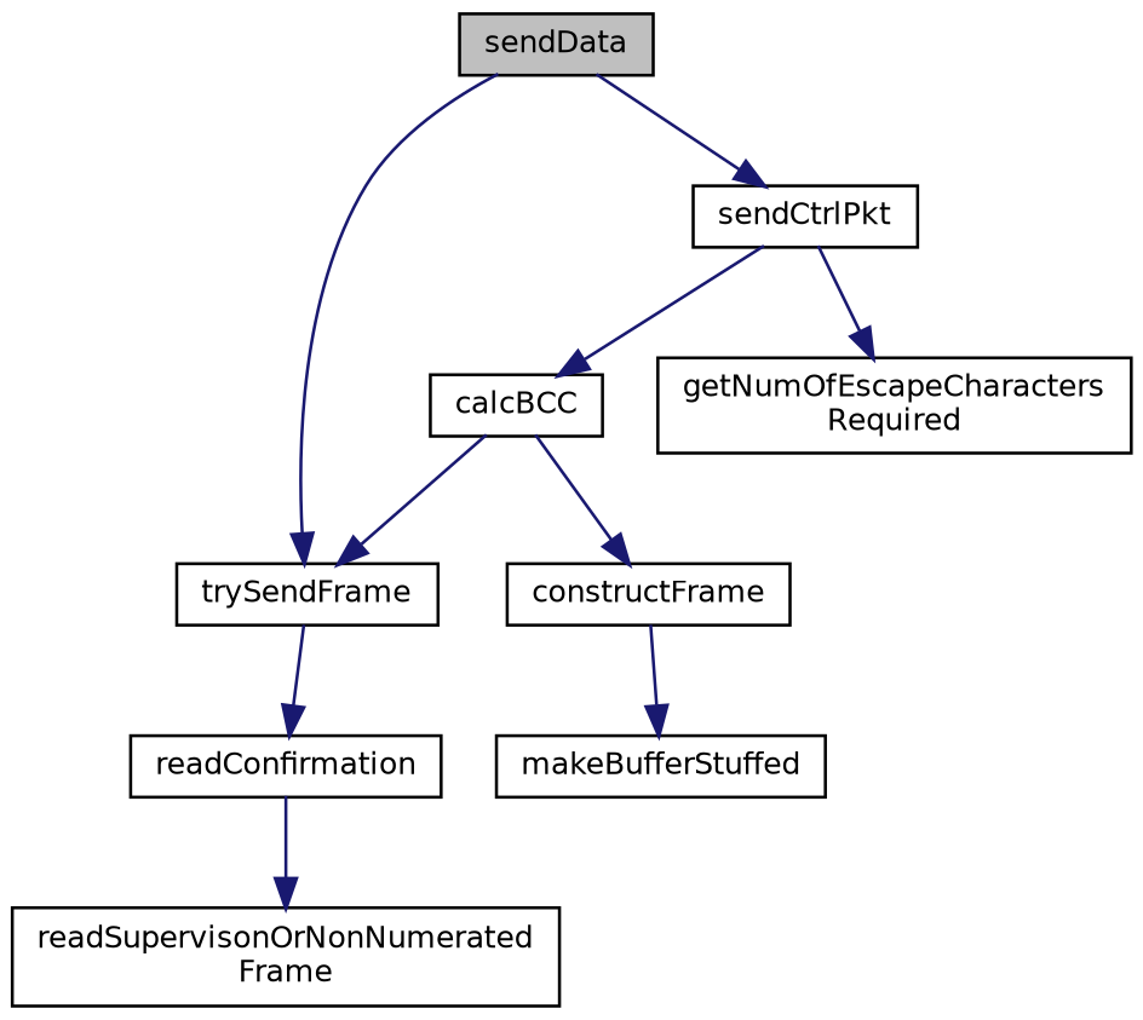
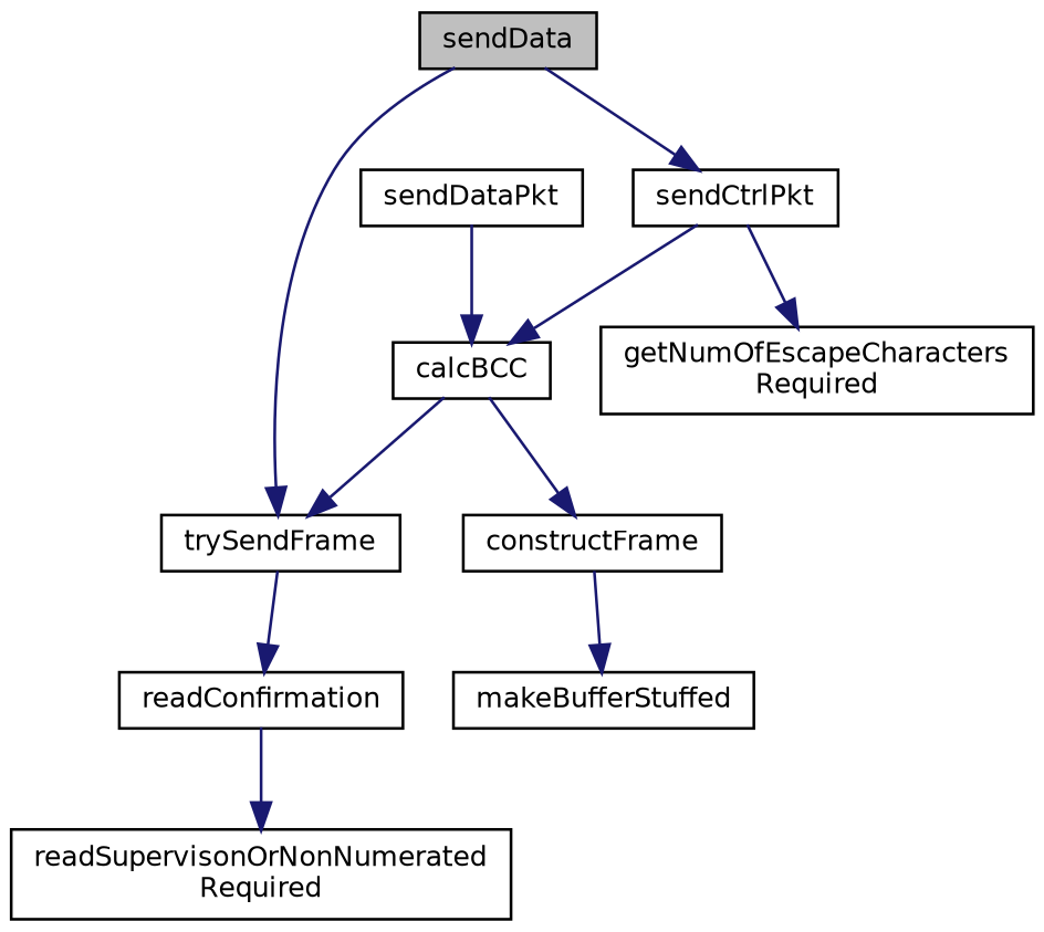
  digraph {
    rankdir=TB
    node [color=black fillcolor=white fontname=Helvetica fontsize=10 shape=record style=filled]
    edge [color=midnightblue fontname=Helvetica fontsize=10 labelfontname=Helvetica labelfontsize=10 style=solid]
    n1 [fillcolor=grey75 fontcolor=black height=0.2 label=sendData width=0.4]
    n2 [height=0.2 label=sendCtrlPkt width=0.4]
    n3 [height=0.2 label=trySendFrame width=0.4]
    n4 [height=0.2 label=calcBCC width=0.4]
    n5 [height=0.2 label="getNumOfEscapeCharacters\lRequired" width=0.4]
+   n6 [height=0.2 label=sendDataPkt width=0.4]
    n7 [height=0.2 label=constructFrame width=0.4]
    n8 [height=0.2 label=makeBufferStuffed width=0.4]
    n9 [height=0.2 label=readConfirmation width=0.4]
-   n10 [height=0.2 label="readSupervisonOrNonNumerated\lFrame" width=0.4]
+   n10 [height=0.2 label="readSupervisonOrNonNumerated\lRequired" width=0.4]
    n1 -> n2
    n1 -> n3
    n2 -> n4
    n2 -> n5
    n3 -> n9
    n4 -> n3
    n4 -> n7
+   n6 -> n4
    n7 -> n8
    n9 -> n10
  }
